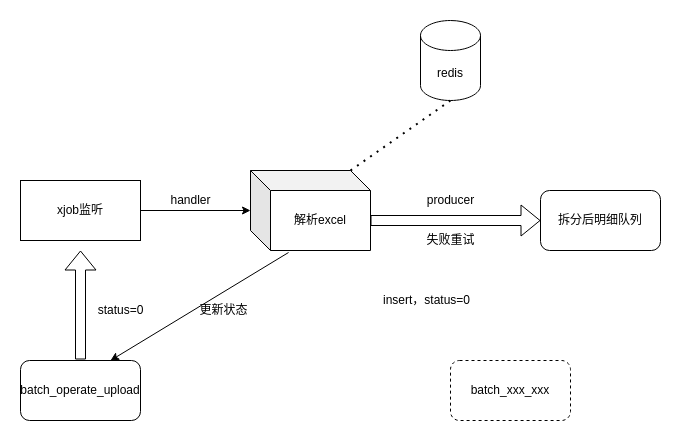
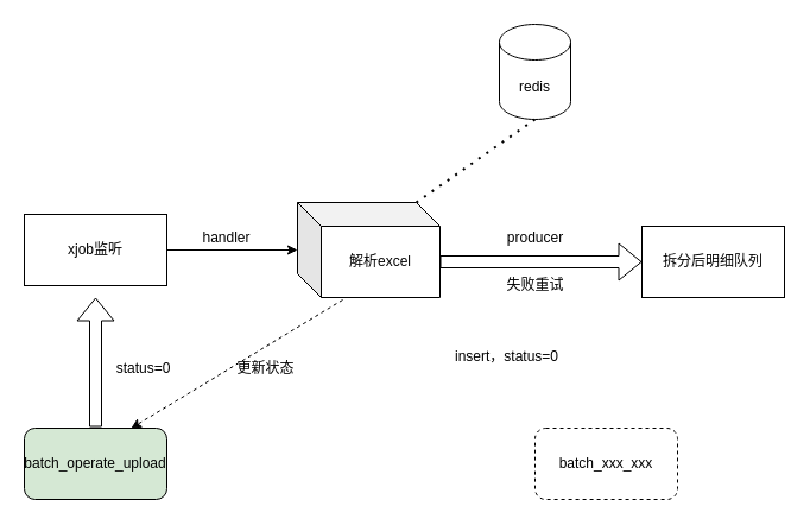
  <mxCell id="0" />
  <mxCell id="1" parent="0" />
  <mxCell id="2" value="解析excel" style="shape=cube;whiteSpace=wrap;html=1;boundedLbl=1;backgroundOutline=1;darkOpacity=0.05;darkOpacity2=0.1;" parent="1" vertex="1"><mxGeometry x="250" y="170" width="120" height="80" as="geometry" /></mxCell>
  <mxCell id="3" value="redis" style="shape=cylinder3;whiteSpace=wrap;html=1;boundedLbl=1;backgroundOutline=1;size=15;" parent="1" vertex="1"><mxGeometry x="420" y="20" width="60" height="80" as="geometry" /></mxCell>
- <mxCell id="4" value="拆分后明细队列" style="whiteSpace=wrap;html=1;rounded=1;" parent="1" vertex="1"><mxGeometry x="540" y="190" width="120" height="60" as="geometry" /></mxCell>
- <mxCell id="5" value="batch_operate_upload" style="rounded=1;whiteSpace=wrap;html=1;" parent="1" vertex="1"><mxGeometry x="20" y="360" width="120" height="60" as="geometry" /></mxCell>
+ <mxCell id="4" value="拆分后明细队列" style="rounded=0;whiteSpace=wrap;html=1;" parent="1" vertex="1"><mxGeometry x="540" y="190" width="120" height="60" as="geometry" /></mxCell>
+ <mxCell id="5" value="batch_operate_upload" style="rounded=1;whiteSpace=wrap;html=1;fillColor=#d5e8d4;" parent="1" vertex="1"><mxGeometry x="20" y="360" width="120" height="60" as="geometry" /></mxCell>
  <mxCell id="6" value="batch_xxx_xxx" style="rounded=1;whiteSpace=wrap;html=1;dashed=1;" parent="1" vertex="1"><mxGeometry x="450" y="360" width="120" height="60" as="geometry" /></mxCell>
  <mxCell id="7" value="" style="shape=flexArrow;endArrow=classic;html=1;" parent="1" edge="1"><mxGeometry width="50" height="50" relative="1" as="geometry"><mxPoint x="80" y="359" as="sourcePoint" /><mxPoint x="80" y="250" as="targetPoint" /></mxGeometry></mxCell>
  <mxCell id="8" value="" style="shape=flexArrow;endArrow=classic;html=1;exitX=0;exitY=0;exitDx=120;exitDy=50;exitPerimeter=0;entryX=0;entryY=0.5;entryDx=0;entryDy=0;" parent="1" source="2" target="4" edge="1"><mxGeometry width="50" height="50" relative="1" as="geometry"><mxPoint x="370" y="80" as="sourcePoint" /><mxPoint x="420" y="30" as="targetPoint" /></mxGeometry></mxCell>
  <mxCell id="9" value="" style="endArrow=none;dashed=1;html=1;dashPattern=1 3;strokeWidth=2;exitX=0;exitY=0;exitDx=100;exitDy=0;exitPerimeter=0;entryX=0.5;entryY=1;entryDx=0;entryDy=0;entryPerimeter=0;" parent="1" source="2" target="3" edge="1"><mxGeometry width="50" height="50" relative="1" as="geometry"><mxPoint x="370" y="80" as="sourcePoint" /><mxPoint x="420" y="30" as="targetPoint" /></mxGeometry></mxCell>
  <mxCell id="10" value="" style="edgeStyle=orthogonalEdgeStyle;rounded=0;orthogonalLoop=1;jettySize=auto;html=1;" edge="1" parent="1" source="11" target="2"><mxGeometry relative="1" as="geometry" /></mxCell>
  <mxCell id="11" value="xjob监听" style="rounded=0;whiteSpace=wrap;html=1;" vertex="1" parent="1"><mxGeometry x="20" y="180" width="120" height="60" as="geometry" /></mxCell>
  <mxCell id="12" value="status=0" style="text;html=1;align=center;verticalAlign=middle;resizable=0;points=[];autosize=1;" vertex="1" parent="1"><mxGeometry x="90" y="300" width="60" height="20" as="geometry" /></mxCell>
- <mxCell id="13" value="" style="endArrow=classic;html=1;exitX=0.317;exitY=1.025;exitDx=0;exitDy=0;exitPerimeter=0;entryX=0.75;entryY=0;entryDx=0;entryDy=0;" edge="1" parent="1" source="2" target="5"><mxGeometry width="50" height="50" relative="1" as="geometry"><mxPoint x="270" y="390" as="sourcePoint" /><mxPoint x="320" y="340" as="targetPoint" /></mxGeometry></mxCell>
+ <mxCell id="13" value="" style="endArrow=classic;html=1;exitX=0.317;exitY=1.025;exitDx=0;exitDy=0;exitPerimeter=0;entryX=0.75;entryY=0;entryDx=0;entryDy=0;dashed=1;" edge="1" parent="1" source="2" target="5"><mxGeometry width="50" height="50" relative="1" as="geometry"><mxPoint x="270" y="390" as="sourcePoint" /><mxPoint x="320" y="340" as="targetPoint" /></mxGeometry></mxCell>
  <mxCell id="14" value="更新状态" style="text;html=1;align=center;verticalAlign=middle;resizable=0;points=[];autosize=1;" vertex="1" parent="1"><mxGeometry x="193" y="300" width="60" height="20" as="geometry" /></mxCell>
  <mxCell id="15" value="insert，status=0" style="text;html=1;align=center;verticalAlign=middle;resizable=0;points=[];autosize=1;" vertex="1" parent="1"><mxGeometry x="376" y="290" width="100" height="20" as="geometry" /></mxCell>
  <mxCell id="16" value="producer" style="text;html=1;align=center;verticalAlign=middle;resizable=0;points=[];autosize=1;" vertex="1" parent="1"><mxGeometry x="420" y="190" width="60" height="20" as="geometry" /></mxCell>
  <mxCell id="17" value="handler" style="text;html=1;align=center;verticalAlign=middle;resizable=0;points=[];autosize=1;" vertex="1" parent="1"><mxGeometry x="160" y="190" width="60" height="20" as="geometry" /></mxCell>
  <mxCell id="18" value="失败重试" style="text;html=1;align=center;verticalAlign=middle;resizable=0;points=[];autosize=1;" vertex="1" parent="1"><mxGeometry x="420" y="230" width="60" height="20" as="geometry" /></mxCell>
